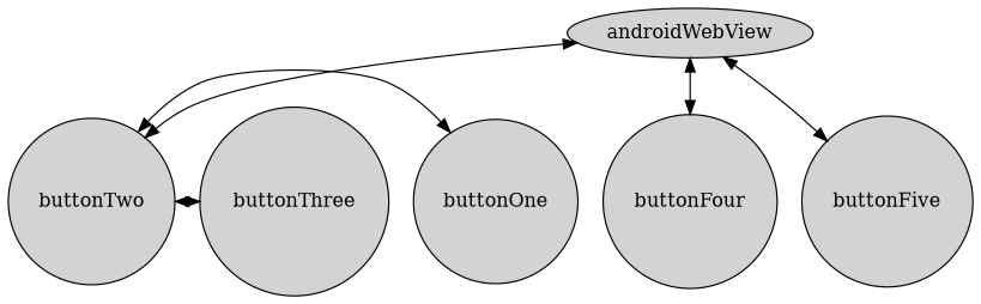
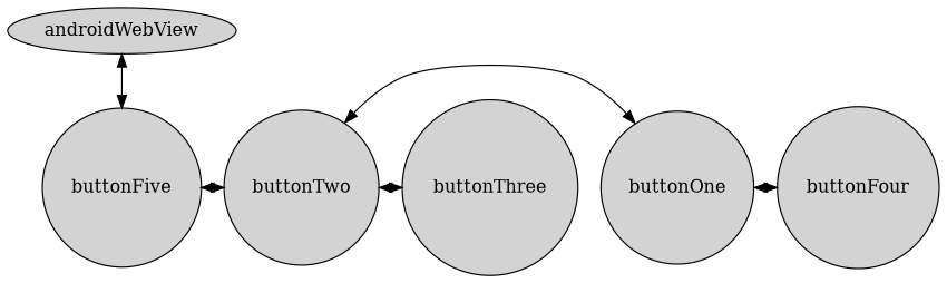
  digraph {
    compound=true
    node [shape=circle style=filled]
    edge [dir=both]
    n1 [label=buttonOne]
    n2 [label=buttonTwo]
    n3 [label=buttonThree]
    n4 [label=buttonFour]
    n5 [label=buttonFive]
    n6 [label=androidWebView shape=ellipse]
    subgraph sub_1 {
      rank=same
      n1
      n2
      n3
      n4
      n5
    }
    subgraph sub_2 {
      rank=same
      n6
    }
    n2 -> n1
    n2 -> n3
-   n6 -> n2
-   n6 -> n4
+   n5 -> n2
+   n1 -> n4
    n6 -> n5
  }
